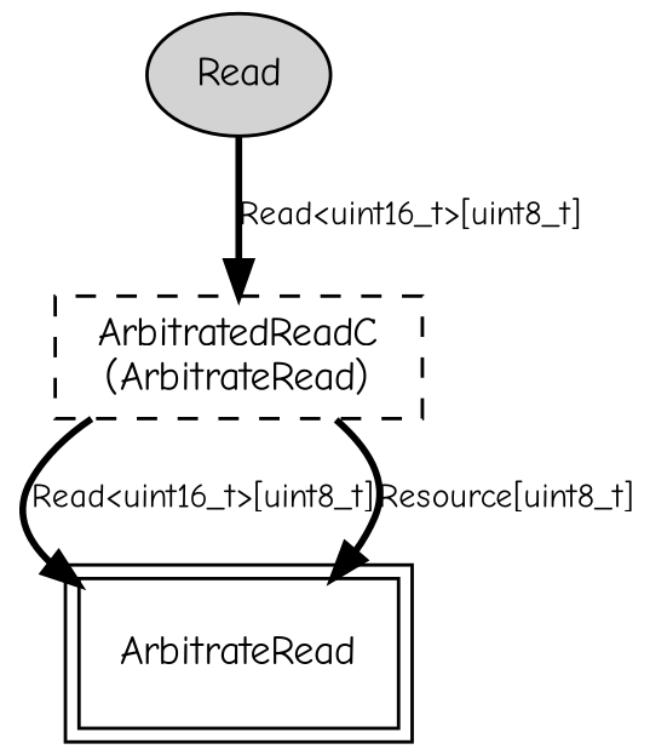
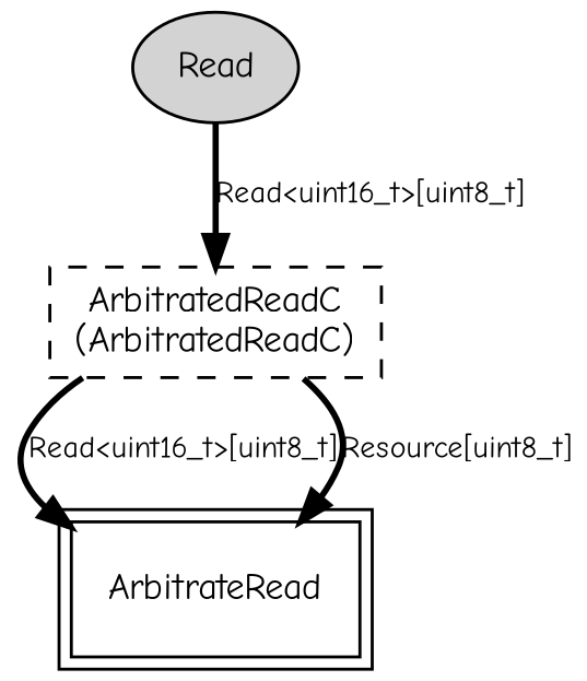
  digraph {
    fontname="Comic Neue"
    node [fontname="Comic Neue" fontsize=12 shape=box]
    edge [fontname="Comic Neue" fontsize=10 style=bold]
    n1 [label=Read shape=ellipse style=filled]
-   n2 [label="ArbitratedReadC\n(ArbitrateRead)" style=dashed]
+   n2 [label="ArbitratedReadC\n(ArbitratedReadC)" style=dashed]
    n3 [label=ArbitrateRead peripheries=2]
    n1 -> n2 [label="Read<uint16_t>[uint8_t]"]
    n2 -> n3 [label="Read<uint16_t>[uint8_t]"]
    n2 -> n3 [label="Resource[uint8_t]"]
  }
